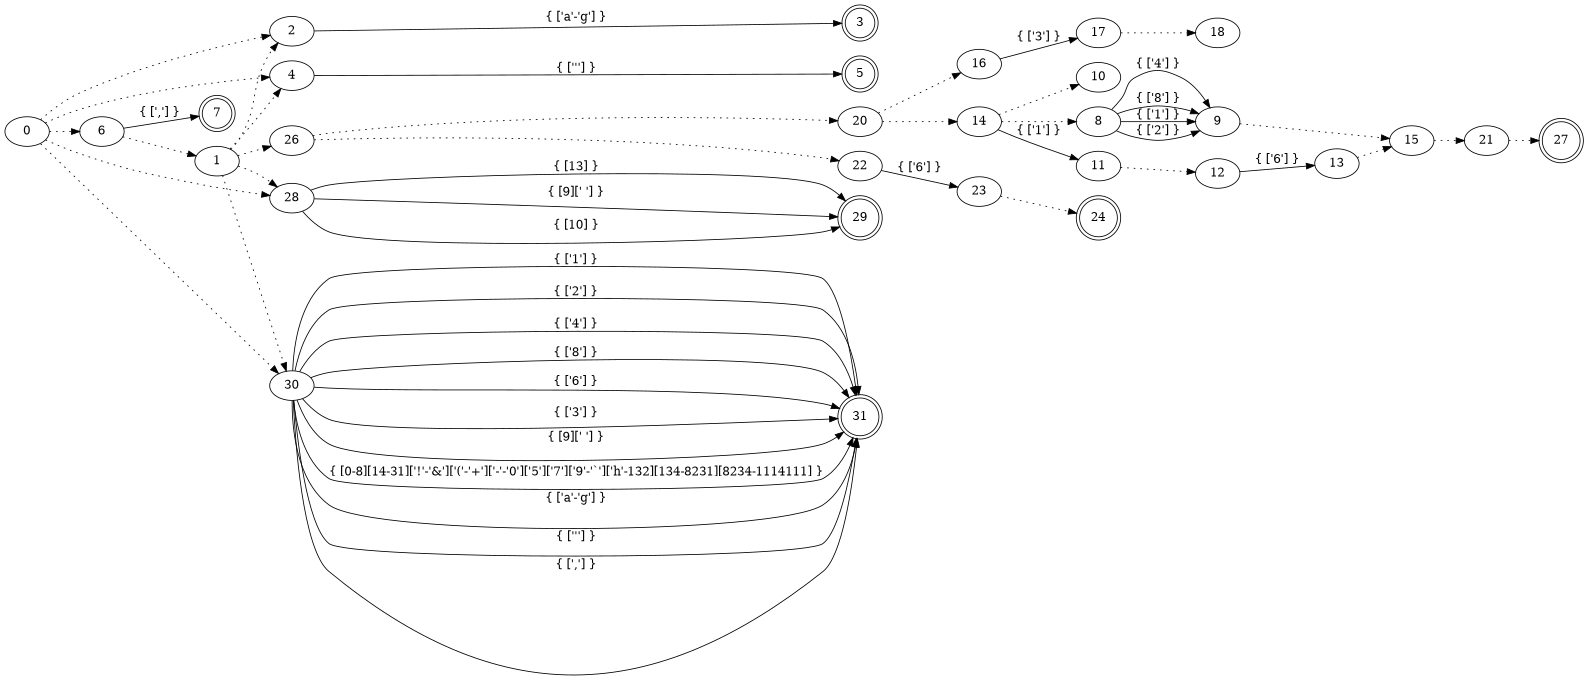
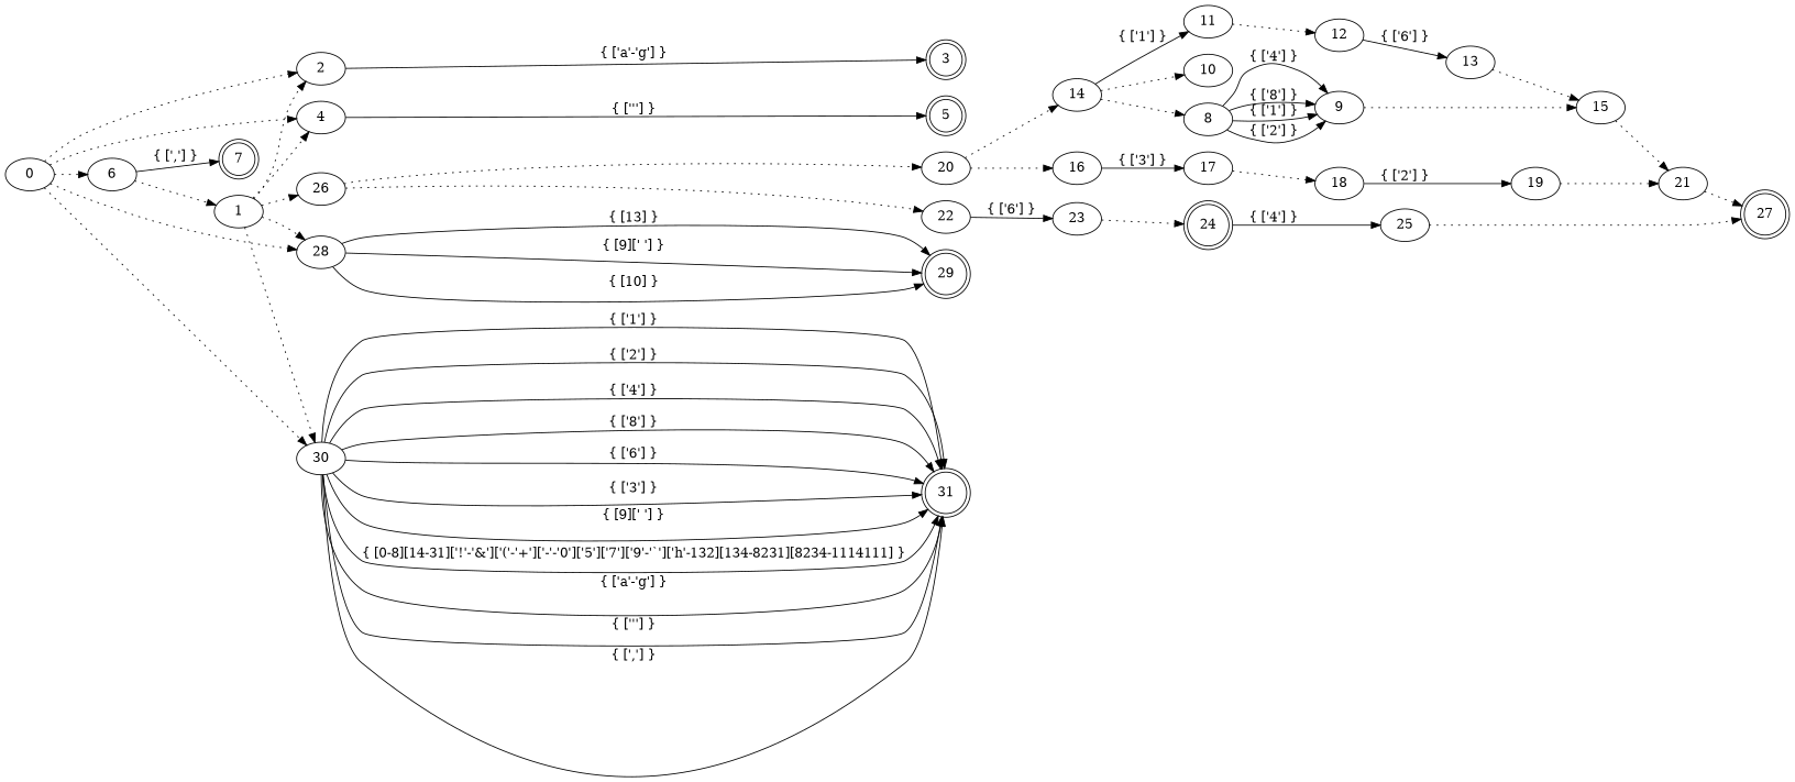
  digraph {
    rankdir=LR
    3 [shape=doublecircle]
    5 [shape=doublecircle]
    7 [shape=doublecircle]
    27 [shape=doublecircle]
    29 [shape=doublecircle]
    31 [shape=doublecircle]
    0
    2
    4
    6
    28
    30
    1
    26
    20
    22
    14
    16
    23
    8
    9
    15
    21
    11
    12
    13
    10
    17
    18
+   19
    24 [shape=doublecircle]
+   25
    0 -> 2 [style=dotted]
    0 -> 4 [style=dotted]
    0 -> 6 [style=dotted]
    0 -> 28 [style=dotted]
    0 -> 30 [style=dotted]
    2 -> 3 [label="{ ['a'-'g'] }"]
    4 -> 5 [label="{ ['''] }"]
    6 -> 7 [label="{ [','] }"]
    6 -> 1 [style=dotted]
    28 -> 29 [label="{ [9][' '] }"]
    28 -> 29 [label="{ [10] }"]
    28 -> 29 [label="{ [13] }"]
    30 -> 31 [label="{ [0-8][14-31]['!'-'&']['('-'+']['-'-'0']['5']['7']['9'-'`']['h'-132][134-8231][8234-1114111] }"]
    30 -> 31 [label="{ ['a'-'g'] }"]
    30 -> 31 [label="{ ['''] }"]
    30 -> 31 [label="{ [','] }"]
    30 -> 31 [label="{ ['1'] }"]
    30 -> 31 [label="{ ['2'] }"]
    30 -> 31 [label="{ ['4'] }"]
    30 -> 31 [label="{ ['8'] }"]
    30 -> 31 [label="{ ['6'] }"]
    30 -> 31 [label="{ ['3'] }"]
    30 -> 31 [label="{ [9][' '] }"]
    1 -> 2 [style=dotted]
    1 -> 4 [style=dotted]
    1 -> 28 [style=dotted]
    1 -> 30 [style=dotted]
    1 -> 26 [style=dotted]
    26 -> 20 [style=dotted]
    26 -> 22 [style=dotted]
    20 -> 14 [style=dotted]
    20 -> 16 [style=dotted]
    22 -> 23 [label="{ ['6'] }"]
    14 -> 8 [style=dotted]
    14 -> 11 [label="{ ['1'] }"]
    14 -> 10 [style=dotted]
    16 -> 17 [label="{ ['3'] }"]
    23 -> 24 [style=dotted]
    8 -> 9 [label="{ ['1'] }"]
    8 -> 9 [label="{ ['2'] }"]
    8 -> 9 [label="{ ['4'] }"]
    8 -> 9 [label="{ ['8'] }"]
    9 -> 15 [style=dotted]
    15 -> 21 [style=dotted]
    21 -> 27 [style=dotted]
    11 -> 12 [style=dotted]
    12 -> 13 [label="{ ['6'] }"]
    13 -> 15 [style=dotted]
    17 -> 18 [style=dotted]
+   18 -> 19 [label="{ ['2'] }"]
+   19 -> 21 [style=dotted]
+   24 -> 25 [label="{ ['4'] }"]
+   25 -> 27 [style=dotted]
  }
